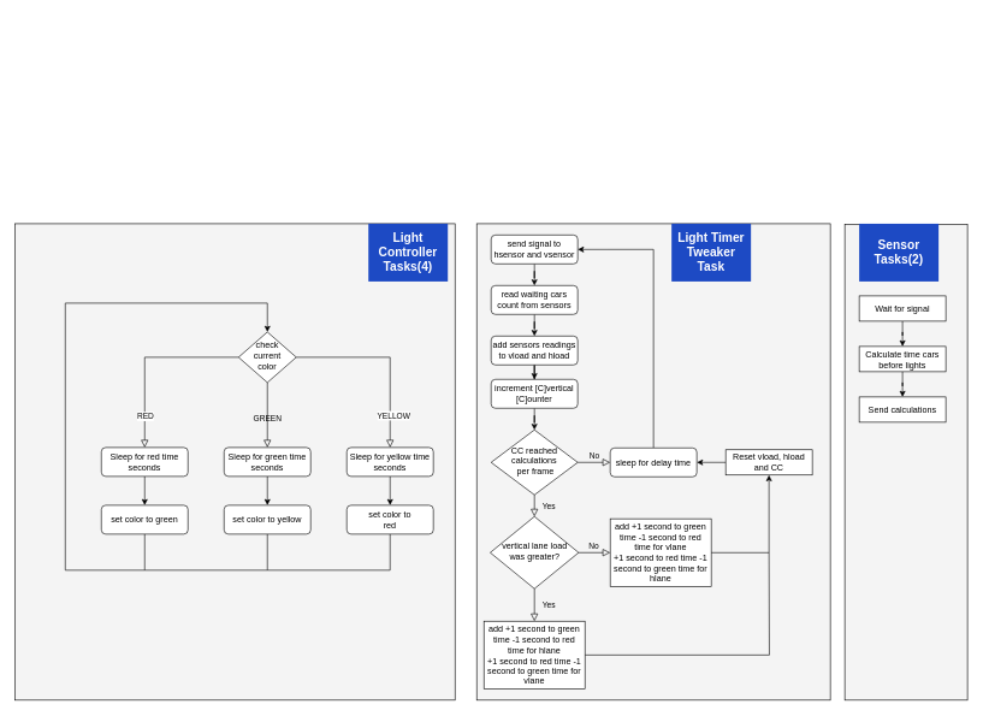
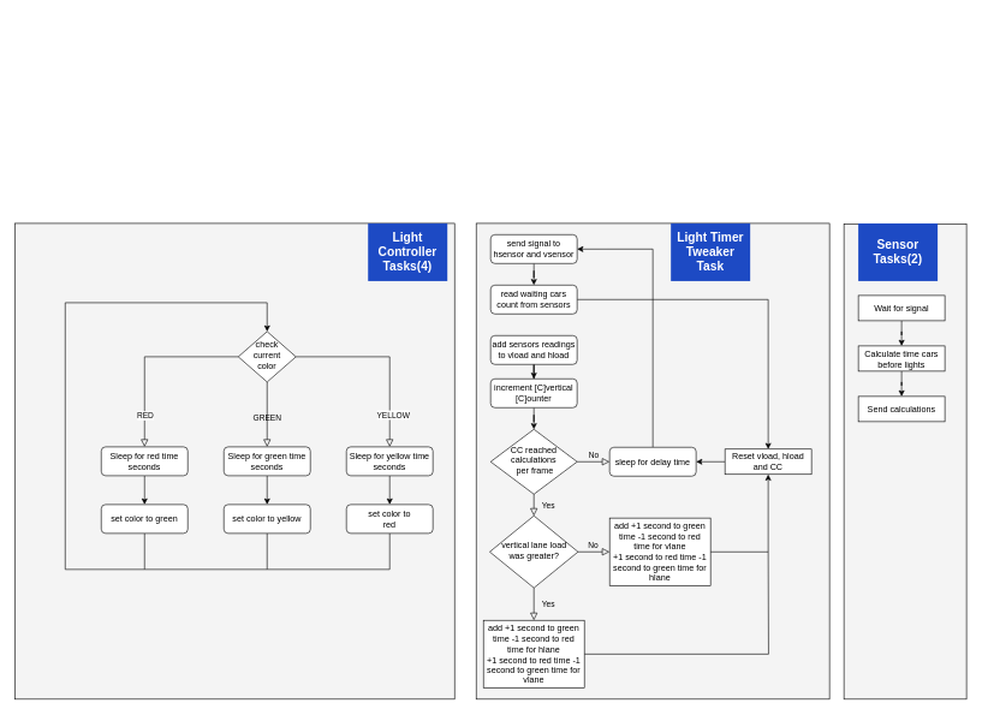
  <mxCell id="0" />
  <mxCell id="1" parent="0" />
  <mxCell id="2" value="" style="rounded=0;whiteSpace=wrap;html=1;fillColor=#D1D1D140;" parent="1" vertex="1"><mxGeometry x="1170" y="20.63" width="170" height="659.37" as="geometry" /></mxCell>
  <mxCell id="3" value="" style="rounded=0;whiteSpace=wrap;html=1;fillColor=#D1D1D140;" parent="1" vertex="1"><mxGeometry x="660" y="20" width="490" height="660" as="geometry" /></mxCell>
  <mxCell id="4" value="" style="rounded=0;whiteSpace=wrap;html=1;fillColor=#D1D1D140;" parent="1" vertex="1"><mxGeometry x="20" y="20" width="610" height="660" as="geometry" /></mxCell>
  <mxCell id="5" value="&lt;br&gt;&lt;br&gt;&lt;br&gt;&lt;br&gt;&lt;br&gt;&lt;br&gt;&lt;br&gt;&lt;br&gt;&lt;br&gt;&lt;br&gt;&lt;br&gt;&lt;br&gt;&lt;br&gt;&lt;br&gt;&lt;br&gt;&lt;br&gt;&lt;br&gt;&lt;br&gt;&lt;br&gt;&lt;br&gt;&lt;br&gt;&lt;br&gt;&lt;br&gt;&lt;br&gt;&lt;br&gt;&lt;br&gt;&lt;br&gt;&lt;br&gt;&lt;br&gt;&lt;br&gt;&lt;br&gt;&lt;br&gt;&lt;br&gt;&lt;br&gt;&lt;br&gt;&lt;br&gt;&lt;br&gt;&lt;br&gt;&lt;br&gt;&lt;br&gt;&lt;br&gt;&lt;br&gt;&lt;br&gt;&lt;br&gt;&lt;br&gt;&lt;br&gt;&lt;br&gt;&lt;br&gt;&lt;br&gt;&lt;br&gt;&lt;br&gt;&lt;br&gt;&lt;br&gt;&lt;br&gt;&lt;br&gt;&lt;br&gt;&lt;br&gt;&lt;br&gt;&lt;br&gt;&lt;br&gt;&lt;br&gt;&lt;br&gt;&lt;br&gt;&lt;br&gt;&lt;br&gt;&lt;br&gt;&lt;br&gt;&lt;br&gt;&lt;br&gt;&lt;br&gt;&lt;br&gt;&lt;br&gt;&lt;br&gt;&lt;br&gt;&lt;br&gt;" style="rounded=0;html=1;jettySize=auto;orthogonalLoop=1;fontSize=11;endArrow=block;endFill=0;endSize=8;strokeWidth=1;shadow=0;labelBackgroundColor=none;edgeStyle=orthogonalEdgeStyle;entryX=0.5;entryY=0;entryDx=0;entryDy=0;" parent="1" source="10" target="12" edge="1"><mxGeometry x="-0.575" relative="1" as="geometry"><mxPoint as="offset" /><mxPoint x="110" y="210" as="targetPoint" /></mxGeometry></mxCell>
  <mxCell id="6" value="RED" style="edgeLabel;html=1;align=center;verticalAlign=middle;resizable=0;points=[];" vertex="1" connectable="0" parent="5"><mxGeometry x="-0.249" y="5" relative="1" as="geometry"><mxPoint x="-34" y="76" as="offset" /></mxGeometry></mxCell>
  <mxCell id="7" value="GREEN" style="edgeStyle=orthogonalEdgeStyle;rounded=0;html=1;jettySize=auto;orthogonalLoop=1;fontSize=11;endArrow=block;endFill=0;endSize=8;strokeWidth=1;shadow=0;labelBackgroundColor=none;entryX=0.5;entryY=0;entryDx=0;entryDy=0;" parent="1" source="10" target="16" edge="1"><mxGeometry x="0.111" relative="1" as="geometry"><mxPoint as="offset" /><mxPoint x="300" y="200.63" as="targetPoint" /></mxGeometry></mxCell>
  <mxCell id="8" style="edgeStyle=orthogonalEdgeStyle;rounded=0;orthogonalLoop=1;jettySize=auto;html=1;endArrow=block;endFill=0;strokeWidth=1;endSize=8;entryX=0.5;entryY=0;entryDx=0;entryDy=0;" edge="1" parent="1" source="10" target="20"><mxGeometry relative="1" as="geometry"><mxPoint x="500" y="145.63" as="targetPoint" /></mxGeometry></mxCell>
  <mxCell id="9" value="YELLOW" style="edgeLabel;html=1;align=center;verticalAlign=middle;resizable=0;points=[];" vertex="1" connectable="0" parent="8"><mxGeometry x="0.647" y="4" relative="1" as="geometry"><mxPoint as="offset" /></mxGeometry></mxCell>
  <mxCell id="10" value="check current &lt;br&gt;color" style="rhombus;whiteSpace=wrap;html=1;shadow=0;fontFamily=Helvetica;fontSize=12;align=center;strokeWidth=1;spacing=6;spacingTop=-4;" parent="1" vertex="1"><mxGeometry x="330" y="170" width="80" height="70" as="geometry" /></mxCell>
  <mxCell id="11" value="" style="edgeStyle=orthogonalEdgeStyle;rounded=0;orthogonalLoop=1;jettySize=auto;html=1;" parent="1" source="12" target="14" edge="1"><mxGeometry relative="1" as="geometry" /></mxCell>
  <mxCell id="12" value="Sleep for red time seconds" style="rounded=1;whiteSpace=wrap;html=1;fontSize=12;glass=0;strokeWidth=1;shadow=0;" parent="1" vertex="1"><mxGeometry x="140" y="330" width="120" height="40" as="geometry" /></mxCell>
  <mxCell id="13" style="edgeStyle=orthogonalEdgeStyle;rounded=0;orthogonalLoop=1;jettySize=auto;html=1;entryX=0.5;entryY=0;entryDx=0;entryDy=0;exitX=0.5;exitY=1;exitDx=0;exitDy=0;" parent="1" source="14" target="10" edge="1"><mxGeometry relative="1" as="geometry"><Array as="points"><mxPoint x="200" y="500" /><mxPoint x="90" y="500" /><mxPoint x="90" y="130" /><mxPoint x="370" y="130" /></Array><mxPoint x="140" as="targetPoint" y="60" /></mxGeometry></mxCell>
  <mxCell id="14" value="set color to green" style="rounded=1;whiteSpace=wrap;html=1;fontSize=12;glass=0;strokeWidth=1;shadow=0;" parent="1" vertex="1"><mxGeometry x="140" y="410" width="120" height="40" as="geometry" /></mxCell>
  <mxCell id="15" value="" style="edgeStyle=orthogonalEdgeStyle;rounded=0;orthogonalLoop=1;jettySize=auto;html=1;" parent="1" source="16" target="18" edge="1"><mxGeometry relative="1" as="geometry" /></mxCell>
  <mxCell id="16" value="Sleep for green time seconds" style="rounded=1;whiteSpace=wrap;html=1;fontSize=12;glass=0;strokeWidth=1;shadow=0;" parent="1" vertex="1"><mxGeometry x="310" y="330" width="120" height="40" as="geometry" /></mxCell>
  <mxCell id="17" style="edgeStyle=orthogonalEdgeStyle;rounded=0;orthogonalLoop=1;jettySize=auto;html=1;endArrow=none;endFill=0;" parent="1" source="18" edge="1"><mxGeometry relative="1" as="geometry"><mxPoint x="200" y="500" as="targetPoint" /><Array as="points"><mxPoint x="370" y="500" /></Array></mxGeometry></mxCell>
  <mxCell id="18" value="set color to yellow" style="rounded=1;whiteSpace=wrap;html=1;fontSize=12;glass=0;strokeWidth=1;shadow=0;" parent="1" vertex="1"><mxGeometry x="310" y="410" width="120" height="40" as="geometry" /></mxCell>
  <mxCell id="19" value="" style="edgeStyle=orthogonalEdgeStyle;rounded=0;orthogonalLoop=1;jettySize=auto;html=1;" parent="1" source="20" target="22" edge="1"><mxGeometry relative="1" as="geometry" /></mxCell>
  <mxCell id="20" value="Sleep for yellow time seconds" style="rounded=1;whiteSpace=wrap;html=1;fontSize=12;glass=0;strokeWidth=1;shadow=0;" parent="1" vertex="1"><mxGeometry x="480" y="330" width="120" height="40" as="geometry" /></mxCell>
  <mxCell id="21" style="edgeStyle=orthogonalEdgeStyle;rounded=0;orthogonalLoop=1;jettySize=auto;html=1;endArrow=none;endFill=0;" parent="1" source="22" edge="1"><mxGeometry relative="1" as="geometry"><mxPoint x="370" y="500" as="targetPoint" /><Array as="points"><mxPoint x="540" y="500" /></Array></mxGeometry></mxCell>
  <mxCell id="22" value="set color to &lt;br&gt;red" style="rounded=1;whiteSpace=wrap;html=1;fontSize=12;glass=0;strokeWidth=1;shadow=0;" parent="1" vertex="1"><mxGeometry x="480" y="410" width="120" height="40" as="geometry" /></mxCell>
  <mxCell id="23" value="Light Controller Tasks(4)" style="text;html=1;strokeColor=none;fillColor=#1D4AC4;align=center;verticalAlign=middle;whiteSpace=wrap;rounded=0;fontColor=#FFFFFF;fontSize=17;fontStyle=1" parent="1" vertex="1"><mxGeometry x="510" y="20" width="110" height="80" as="geometry" /></mxCell>
  <mxCell id="24" value="Light Timer Tweaker Task" style="text;html=1;strokeColor=none;fillColor=#1D4AC4;align=center;verticalAlign=middle;whiteSpace=wrap;rounded=0;fontColor=#FFFFFF;fontSize=17;fontStyle=1" parent="1" vertex="1"><mxGeometry x="930" y="20" width="110" height="80" as="geometry" /></mxCell>
  <mxCell id="25" value="" style="edgeStyle=orthogonalEdgeStyle;rounded=0;orthogonalLoop=1;jettySize=auto;html=1;" parent="1" source="26" target="28" edge="1"><mxGeometry relative="1" as="geometry" /></mxCell>
  <mxCell id="26" value="send signal to hsensor and vsensor" style="rounded=1;whiteSpace=wrap;html=1;fontSize=12;glass=0;strokeWidth=1;shadow=0;" parent="1" vertex="1"><mxGeometry x="680" y="35.63" width="120" height="40" as="geometry" /></mxCell>
- <mxCell id="27" value="" style="edgeStyle=orthogonalEdgeStyle;rounded=0;orthogonalLoop=1;jettySize=auto;html=1;" parent="1" source="28" target="30" edge="1"><mxGeometry relative="1" as="geometry" /></mxCell>
+ <mxCell id="27" value="" style="edgeStyle=orthogonalEdgeStyle;rounded=0;orthogonalLoop=1;jettySize=auto;html=1;" parent="1" source="28" target="41" edge="1"><mxGeometry relative="1" as="geometry" /></mxCell>
  <mxCell id="28" value="read waiting cars count from sensors" style="rounded=1;whiteSpace=wrap;html=1;fontSize=12;glass=0;strokeWidth=1;shadow=0;" parent="1" vertex="1"><mxGeometry x="680" y="105.63" width="120" height="40" as="geometry" /></mxCell>
  <mxCell id="29" value="" style="edgeStyle=orthogonalEdgeStyle;rounded=0;orthogonalLoop=1;jettySize=auto;html=1;entryX=0.5;entryY=0;entryDx=0;entryDy=0;" parent="1" source="30" target="36" edge="1"><mxGeometry relative="1" as="geometry"><mxPoint x="740" y="245.63" as="targetPoint" /></mxGeometry></mxCell>
  <mxCell id="30" value="add sensors readings to vload and hload" style="rounded=1;whiteSpace=wrap;html=1;fontSize=12;glass=0;strokeWidth=1;shadow=0;" parent="1" vertex="1"><mxGeometry x="680" y="175.63" width="120" height="40" as="geometry" /></mxCell>
  <mxCell id="31" value="CC reached &lt;br&gt;calculations&lt;br&gt;&amp;nbsp;per frame" style="rhombus;whiteSpace=wrap;html=1;shadow=0;fontFamily=Helvetica;fontSize=12;align=center;strokeWidth=1;spacing=6;spacingTop=-4;" parent="1" vertex="1"><mxGeometry x="680" y="305.63" width="120" height="90" as="geometry" /></mxCell>
  <mxCell id="32" value="No" style="edgeStyle=orthogonalEdgeStyle;rounded=0;html=1;jettySize=auto;orthogonalLoop=1;fontSize=11;endArrow=block;endFill=0;endSize=8;strokeWidth=1;shadow=0;labelBackgroundColor=none;exitX=1;exitY=0.5;exitDx=0;exitDy=0;entryX=0;entryY=0.5;entryDx=0;entryDy=0;" parent="1" source="31" target="34" edge="1"><mxGeometry y="10" relative="1" as="geometry"><mxPoint as="offset" /><mxPoint x="895" y="365.63" as="targetPoint" /><mxPoint x="45" y="265.63" as="sourcePoint" /></mxGeometry></mxCell>
  <mxCell id="33" style="edgeStyle=orthogonalEdgeStyle;rounded=0;orthogonalLoop=1;jettySize=auto;html=1;entryX=1;entryY=0.5;entryDx=0;entryDy=0;" parent="1" source="34" target="26" edge="1"><mxGeometry relative="1" as="geometry"><Array as="points"><mxPoint x="905" y="55.63" /></Array></mxGeometry></mxCell>
  <mxCell id="34" value="sleep for delay time" style="rounded=1;whiteSpace=wrap;html=1;fontSize=12;glass=0;strokeWidth=1;shadow=0;" parent="1" vertex="1"><mxGeometry x="845" y="330.63" width="120" height="40" as="geometry" /></mxCell>
  <mxCell id="35" style="edgeStyle=orthogonalEdgeStyle;rounded=0;orthogonalLoop=1;jettySize=auto;html=1;entryX=0.5;entryY=0;entryDx=0;entryDy=0;" parent="1" source="36" target="31" edge="1"><mxGeometry relative="1" as="geometry" /></mxCell>
  <mxCell id="36" value="increment [C]vertical [C]ounter" style="rounded=1;whiteSpace=wrap;html=1;fontSize=12;glass=0;strokeWidth=1;shadow=0;" parent="1" vertex="1"><mxGeometry x="680" y="235.63" width="120" height="40" as="geometry" /></mxCell>
  <mxCell id="37" value="Yes" style="rounded=0;html=1;jettySize=auto;orthogonalLoop=1;fontSize=11;endArrow=block;endFill=0;endSize=8;strokeWidth=1;shadow=0;labelBackgroundColor=none;edgeStyle=orthogonalEdgeStyle;exitX=0.5;exitY=1;exitDx=0;exitDy=0;entryX=0.5;entryY=0;entryDx=0;entryDy=0;" parent="1" source="31" target="38" edge="1"><mxGeometry y="20" relative="1" as="geometry"><mxPoint as="offset" /><mxPoint x="635" y="395.63" as="sourcePoint" /><mxPoint x="740" y="455.63" as="targetPoint" /><Array as="points" /></mxGeometry></mxCell>
  <mxCell id="38" value="vertical lane load was greater?" style="rhombus;whiteSpace=wrap;html=1;shadow=0;fontFamily=Helvetica;fontSize=12;align=center;strokeWidth=1;spacing=6;spacingTop=-4;" parent="1" vertex="1"><mxGeometry x="678.75" y="425.63" width="122.5" height="100" as="geometry" /></mxCell>
  <mxCell id="39" value="No" style="edgeStyle=orthogonalEdgeStyle;rounded=0;html=1;jettySize=auto;orthogonalLoop=1;fontSize=11;endArrow=block;endFill=0;endSize=8;strokeWidth=1;shadow=0;labelBackgroundColor=none;exitX=1;exitY=0.5;exitDx=0;exitDy=0;entryX=0;entryY=0.5;entryDx=0;entryDy=0;" parent="1" source="38" target="43" edge="1"><mxGeometry x="-0.024" y="9" relative="1" as="geometry"><mxPoint y="-1" as="offset" /><mxPoint x="865" y="475.63" as="targetPoint" /><mxPoint x="845" y="455.63" as="sourcePoint" /></mxGeometry></mxCell>
  <mxCell id="40" value="" style="edgeStyle=orthogonalEdgeStyle;rounded=0;orthogonalLoop=1;jettySize=auto;html=1;" parent="1" source="41" target="34" edge="1"><mxGeometry relative="1" as="geometry" /></mxCell>
  <mxCell id="41" value="Reset vload, hload and CC" style="rounded=0;whiteSpace=wrap;html=1;" parent="1" vertex="1"><mxGeometry x="1005" y="333.13" width="120" height="35" as="geometry" /></mxCell>
  <mxCell id="42" style="edgeStyle=orthogonalEdgeStyle;rounded=0;orthogonalLoop=1;jettySize=auto;html=1;entryX=0.5;entryY=1;entryDx=0;entryDy=0;" parent="1" source="43" target="41" edge="1"><mxGeometry relative="1" as="geometry" /></mxCell>
  <mxCell id="43" value="add +1 second to green time -1 second to red time for vlane&lt;br&gt;+1 second to red time -1 second to green time for hlane" style="rounded=0;whiteSpace=wrap;html=1;" parent="1" vertex="1"><mxGeometry x="845" y="428.76" width="140" height="93.75" as="geometry" /></mxCell>
  <mxCell id="44" style="edgeStyle=orthogonalEdgeStyle;rounded=0;orthogonalLoop=1;jettySize=auto;html=1;endArrow=none;endFill=0;" parent="1" source="45" edge="1"><mxGeometry relative="1" as="geometry"><mxPoint x="1065" y="475.63" as="targetPoint" /></mxGeometry></mxCell>
  <mxCell id="45" value="add +1 second to green time -1 second to red time for hlane&lt;br&gt;+1 second to red time -1 second to green time for vlane" style="rounded=0;whiteSpace=wrap;html=1;" parent="1" vertex="1"><mxGeometry x="670" y="570.63" width="140" height="93.75" as="geometry" /></mxCell>
  <mxCell id="46" value="Yes" style="rounded=0;html=1;jettySize=auto;orthogonalLoop=1;fontSize=11;endArrow=block;endFill=0;endSize=8;strokeWidth=1;shadow=0;labelBackgroundColor=none;edgeStyle=orthogonalEdgeStyle;exitX=0.5;exitY=1;exitDx=0;exitDy=0;entryX=0.5;entryY=0;entryDx=0;entryDy=0;" parent="1" source="38" target="45" edge="1"><mxGeometry y="20" relative="1" as="geometry"><mxPoint as="offset" /><mxPoint x="739.5" y="545.63" as="sourcePoint" /><mxPoint x="739.5" y="575.63" as="targetPoint" /><Array as="points" /></mxGeometry></mxCell>
  <mxCell id="47" value="Sensor Tasks(2)" style="text;html=1;strokeColor=none;fillColor=#1D4AC4;align=center;verticalAlign=middle;whiteSpace=wrap;rounded=0;fontColor=#FFFFFF;fontSize=17;fontStyle=1" parent="1" vertex="1"><mxGeometry x="1190" y="20" width="110" height="80" as="geometry" /></mxCell>
  <mxCell id="48" value="" style="edgeStyle=orthogonalEdgeStyle;rounded=0;orthogonalLoop=1;jettySize=auto;html=1;" parent="1" source="49" target="51" edge="1"><mxGeometry relative="1" as="geometry" /></mxCell>
  <mxCell id="49" value="Wait for signal" style="rounded=0;whiteSpace=wrap;html=1;" parent="1" vertex="1"><mxGeometry x="1190" y="120" width="120" height="35" as="geometry" /></mxCell>
  <mxCell id="50" value="" style="edgeStyle=orthogonalEdgeStyle;rounded=0;orthogonalLoop=1;jettySize=auto;html=1;" parent="1" source="51" target="52" edge="1"><mxGeometry relative="1" as="geometry" /></mxCell>
  <mxCell id="51" value="Calculate time cars before lights" style="rounded=0;whiteSpace=wrap;html=1;" parent="1" vertex="1"><mxGeometry x="1190" y="190" width="120" height="35" as="geometry" /></mxCell>
  <mxCell id="52" value="Send calculations" style="rounded=0;whiteSpace=wrap;html=1;" parent="1" vertex="1"><mxGeometry x="1190" y="260" width="120" height="35" as="geometry" /></mxCell>
